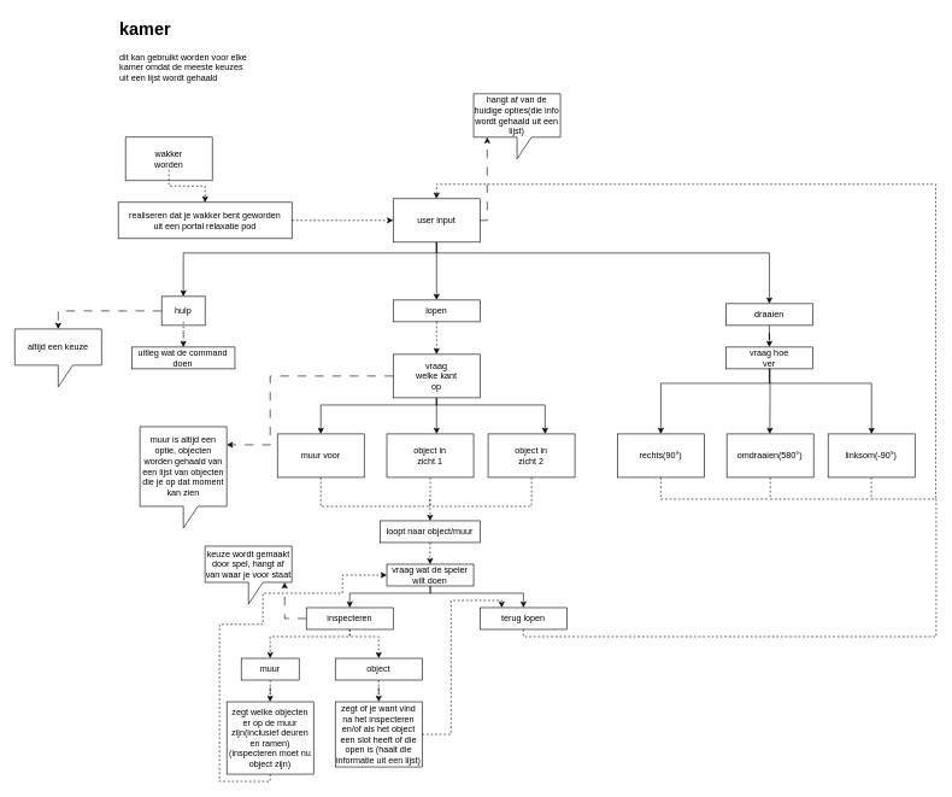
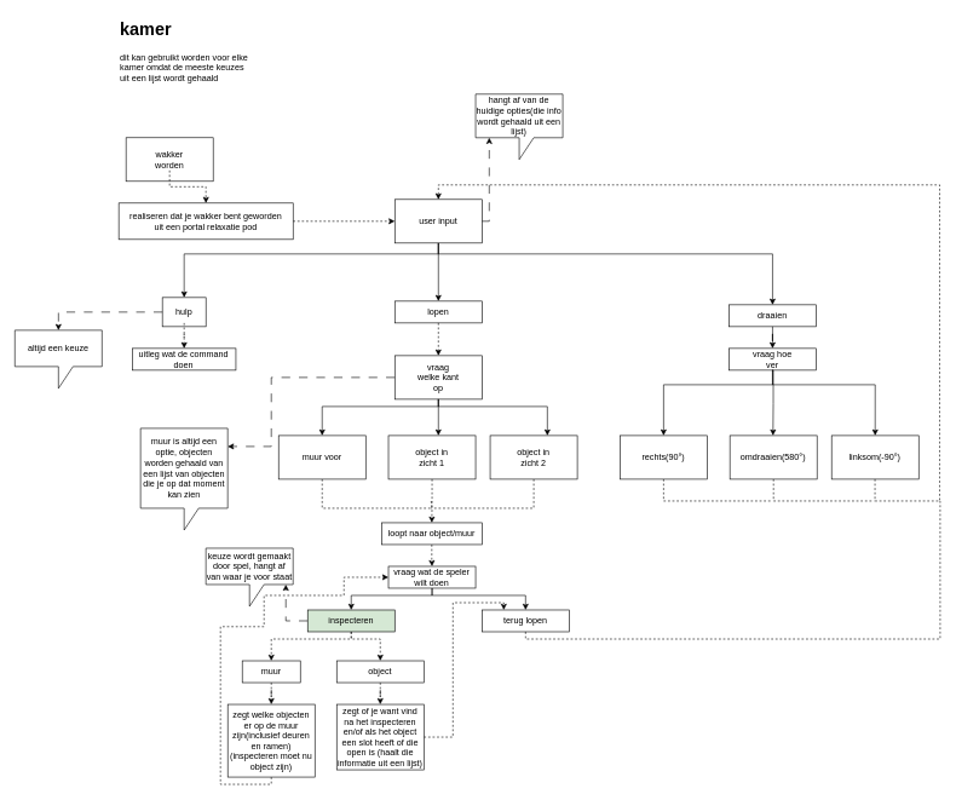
  <mxCell id="0" />
  <mxCell id="1" parent="0" />
  <mxCell id="2" value="&lt;h1 style=&quot;margin-top: 0px;&quot;&gt;kamer&amp;nbsp;&lt;/h1&gt;&lt;p&gt;dit kan gebruikt worden voor elke kamer omdat de meeste keuzes uit een lijst wordt gehaald&lt;/p&gt;" style="text;html=1;whiteSpace=wrap;overflow=hidden;rounded=0;" vertex="1" parent="1"><mxGeometry x="163" width="180" height="120" as="geometry" y="20" /></mxCell>
  <mxCell id="3" value="" style="group" vertex="1" connectable="0" parent="1"><mxGeometry x="173" y="189" width="120" height="60" as="geometry" /></mxCell>
  <mxCell id="4" value="" style="rounded=0;whiteSpace=wrap;html=1;" vertex="1" parent="3"><mxGeometry width="120" height="60" as="geometry" /></mxCell>
  <mxCell id="5" value="wakker worden" style="text;html=1;align=center;verticalAlign=middle;whiteSpace=wrap;rounded=0;" vertex="1" parent="3"><mxGeometry x="30" y="15" width="60" height="30" as="geometry" /></mxCell>
  <mxCell id="6" value="" style="group" vertex="1" connectable="0" parent="1"><mxGeometry x="163" y="279" width="240" height="50" as="geometry" /></mxCell>
  <mxCell id="7" value="" style="rounded=0;whiteSpace=wrap;html=1;" vertex="1" parent="6"><mxGeometry width="240" height="50" as="geometry" /></mxCell>
  <mxCell id="8" value="realiseren dat je wakker bent geworden uit een portal relaxatie pod" style="text;html=1;align=center;verticalAlign=middle;whiteSpace=wrap;rounded=0;" vertex="1" parent="6"><mxGeometry x="10" y="10" width="220" height="30" as="geometry" /></mxCell>
  <mxCell id="9" style="edgeStyle=orthogonalEdgeStyle;rounded=0;orthogonalLoop=1;jettySize=auto;html=1;entryX=0.5;entryY=0;entryDx=0;entryDy=0;" edge="1" parent="1" source="25" target="12"><mxGeometry relative="1" as="geometry"><Array as="points"><mxPoint x="603" y="349" /><mxPoint x="253" y="349" /></Array></mxGeometry></mxCell>
  <mxCell id="10" style="edgeStyle=orthogonalEdgeStyle;rounded=0;orthogonalLoop=1;jettySize=auto;html=1;entryX=0.5;entryY=0;entryDx=0;entryDy=0;" edge="1" parent="1" source="25" target="19"><mxGeometry relative="1" as="geometry" /></mxCell>
  <mxCell id="11" value="" style="group" vertex="1" connectable="0" parent="1"><mxGeometry x="223" y="409" width="60" height="40" as="geometry" /></mxCell>
  <mxCell id="12" value="" style="rounded=0;whiteSpace=wrap;html=1;" vertex="1" parent="11"><mxGeometry width="60" height="40" as="geometry" /></mxCell>
  <mxCell id="13" value="hulp" style="text;html=1;align=center;verticalAlign=middle;whiteSpace=wrap;rounded=0;" vertex="1" parent="11"><mxGeometry y="5" width="60" height="30" as="geometry" /></mxCell>
  <mxCell id="14" value="" style="group" vertex="1" connectable="0" parent="1"><mxGeometry x="181.75" y="479" width="142.5" height="30" as="geometry" /></mxCell>
  <mxCell id="15" value="" style="rounded=0;whiteSpace=wrap;html=1;" vertex="1" parent="14"><mxGeometry width="142.5" height="30" as="geometry" /></mxCell>
  <mxCell id="16" value="uitleg wat de command doen" style="text;html=1;align=center;verticalAlign=middle;whiteSpace=wrap;rounded=0;" vertex="1" parent="14"><mxGeometry x="4.69" width="133.12" height="30" as="geometry" /></mxCell>
  <mxCell id="17" value="" style="group" vertex="1" connectable="0" parent="1"><mxGeometry x="543" y="414" width="120" height="30" as="geometry" /></mxCell>
  <mxCell id="18" value="" style="rounded=0;whiteSpace=wrap;html=1;" vertex="1" parent="17"><mxGeometry width="120" height="30" as="geometry" /></mxCell>
  <mxCell id="19" value="lopen" style="text;html=1;align=center;verticalAlign=middle;whiteSpace=wrap;rounded=0;" vertex="1" parent="17"><mxGeometry x="30" width="60" height="30" as="geometry" /></mxCell>
  <mxCell id="20" style="edgeStyle=orthogonalEdgeStyle;rounded=0;orthogonalLoop=1;jettySize=auto;html=1;dashed=1;" edge="1" parent="1" source="19" target="22"><mxGeometry relative="1" as="geometry" /></mxCell>
  <mxCell id="21" value="" style="group" vertex="1" connectable="0" parent="1"><mxGeometry x="543" y="489" width="120" height="60" as="geometry" /></mxCell>
  <mxCell id="22" value="" style="rounded=0;whiteSpace=wrap;html=1;" vertex="1" parent="21"><mxGeometry width="120" height="60" as="geometry" /></mxCell>
  <mxCell id="23" value="vraag welke kant op" style="text;html=1;align=center;verticalAlign=middle;whiteSpace=wrap;rounded=0;" vertex="1" parent="21"><mxGeometry x="30" y="15" width="60" height="30" as="geometry" /></mxCell>
  <mxCell id="24" value="" style="group" vertex="1" connectable="0" parent="1"><mxGeometry x="543" y="274" width="120" height="60" as="geometry" /></mxCell>
  <mxCell id="25" value="" style="rounded=0;whiteSpace=wrap;html=1;" vertex="1" parent="24"><mxGeometry width="120" height="60" as="geometry" /></mxCell>
  <mxCell id="26" value="user input" style="text;html=1;align=center;verticalAlign=middle;whiteSpace=wrap;rounded=0;" vertex="1" parent="24"><mxGeometry x="30" y="15" width="60" height="30" as="geometry" /></mxCell>
  <mxCell id="27" style="edgeStyle=orthogonalEdgeStyle;rounded=0;orthogonalLoop=1;jettySize=auto;html=1;dashed=1;" edge="1" parent="1" source="7" target="25"><mxGeometry relative="1" as="geometry" /></mxCell>
  <mxCell id="28" style="edgeStyle=orthogonalEdgeStyle;rounded=0;orthogonalLoop=1;jettySize=auto;html=1;" edge="1" parent="1" source="22" target="31"><mxGeometry relative="1" as="geometry"><mxPoint x="223" y="589" as="targetPoint" /><Array as="points"><mxPoint x="603" y="559" /></Array></mxGeometry></mxCell>
  <mxCell id="29" value="" style="group" vertex="1" connectable="0" parent="1"><mxGeometry x="383" y="599" width="120" height="60" as="geometry" /></mxCell>
  <mxCell id="30" style="edgeStyle=orthogonalEdgeStyle;rounded=0;orthogonalLoop=1;jettySize=auto;html=1;dashed=1;endArrow=none;endFill=0;" edge="1" parent="29" source="31"><mxGeometry relative="1" as="geometry"><mxPoint x="210.0" y="90" as="targetPoint" /><Array as="points"><mxPoint x="60" y="100" /><mxPoint x="211" y="100" /><mxPoint x="211" y="90" /></Array></mxGeometry></mxCell>
  <mxCell id="31" value="" style="rounded=0;whiteSpace=wrap;html=1;" vertex="1" parent="29"><mxGeometry width="120" height="60" as="geometry" /></mxCell>
  <mxCell id="32" value="muur voor" style="text;html=1;align=center;verticalAlign=middle;whiteSpace=wrap;rounded=0;" vertex="1" parent="29"><mxGeometry x="30.0" y="15" width="60" height="30" as="geometry" /></mxCell>
  <mxCell id="33" value="" style="group" vertex="1" connectable="0" parent="1"><mxGeometry x="534.25" y="599" width="120" height="60" as="geometry" /></mxCell>
  <mxCell id="34" value="" style="rounded=0;whiteSpace=wrap;html=1;" vertex="1" parent="33"><mxGeometry width="120" height="60" as="geometry" /></mxCell>
  <mxCell id="35" value="object in zicht 1" style="text;html=1;align=center;verticalAlign=middle;whiteSpace=wrap;rounded=0;" vertex="1" parent="33"><mxGeometry x="30.0" y="15" width="60" height="30" as="geometry" /></mxCell>
  <mxCell id="36" value="" style="group" vertex="1" connectable="0" parent="1"><mxGeometry x="674.25" y="599" width="120" height="60" as="geometry" /></mxCell>
  <mxCell id="37" style="edgeStyle=orthogonalEdgeStyle;rounded=0;orthogonalLoop=1;jettySize=auto;html=1;dashed=1;endArrow=none;endFill=0;" edge="1" parent="36" source="38"><mxGeometry relative="1" as="geometry"><mxPoint x="-81.25" y="100" as="targetPoint" /><Array as="points"><mxPoint x="60" y="100" /></Array></mxGeometry></mxCell>
  <mxCell id="38" value="" style="rounded=0;whiteSpace=wrap;html=1;" vertex="1" parent="36"><mxGeometry width="120" height="60" as="geometry" /></mxCell>
  <mxCell id="39" value="object in zicht 2" style="text;html=1;align=center;verticalAlign=middle;whiteSpace=wrap;rounded=0;" vertex="1" parent="36"><mxGeometry x="30.0" y="15" width="60" height="30" as="geometry" /></mxCell>
  <mxCell id="40" style="edgeStyle=orthogonalEdgeStyle;rounded=0;orthogonalLoop=1;jettySize=auto;html=1;" edge="1" parent="1" source="22"><mxGeometry relative="1" as="geometry"><mxPoint x="603" y="599" as="targetPoint" /><Array as="points"><mxPoint x="603" y="599" /></Array></mxGeometry></mxCell>
  <mxCell id="41" style="edgeStyle=orthogonalEdgeStyle;rounded=0;orthogonalLoop=1;jettySize=auto;html=1;" edge="1" parent="1" source="22" target="38"><mxGeometry relative="1" as="geometry"><Array as="points"><mxPoint x="603" y="559" /><mxPoint x="753" y="559" /></Array></mxGeometry></mxCell>
  <mxCell id="42" value="" style="group" vertex="1" connectable="0" parent="1"><mxGeometry x="1003" y="419" width="120" height="30" as="geometry" /></mxCell>
  <mxCell id="43" value="" style="rounded=0;whiteSpace=wrap;html=1;" vertex="1" parent="42"><mxGeometry width="120" height="30" as="geometry" /></mxCell>
  <mxCell id="44" value="draaien" style="text;html=1;align=center;verticalAlign=middle;whiteSpace=wrap;rounded=0;" vertex="1" parent="42"><mxGeometry x="30" width="60" height="30" as="geometry" /></mxCell>
  <mxCell id="45" style="edgeStyle=orthogonalEdgeStyle;rounded=0;orthogonalLoop=1;jettySize=auto;html=1;entryX=0.5;entryY=0;entryDx=0;entryDy=0;" edge="1" parent="1" source="25" target="44"><mxGeometry relative="1" as="geometry"><Array as="points"><mxPoint x="603" y="349" /><mxPoint x="1063" y="349" /></Array></mxGeometry></mxCell>
  <mxCell id="46" value="" style="group" vertex="1" connectable="0" parent="1"><mxGeometry x="1003" y="479" width="120" height="30" as="geometry" /></mxCell>
  <mxCell id="47" value="" style="whiteSpace=wrap;html=1;" vertex="1" parent="46"><mxGeometry width="120" height="30" as="geometry" /></mxCell>
  <mxCell id="48" value="vraag hoe ver" style="text;html=1;align=center;verticalAlign=middle;whiteSpace=wrap;rounded=0;" vertex="1" parent="46"><mxGeometry x="30" width="60" height="30" as="geometry" /></mxCell>
  <mxCell id="49" value="" style="group" vertex="1" connectable="0" parent="1"><mxGeometry x="853" y="599" width="120" height="60" as="geometry" /></mxCell>
  <mxCell id="50" style="edgeStyle=orthogonalEdgeStyle;rounded=0;orthogonalLoop=1;jettySize=auto;html=1;endArrow=none;endFill=0;dashed=1;" edge="1" parent="49" source="51"><mxGeometry relative="1" as="geometry"><mxPoint x="210.0" y="90" as="targetPoint" /><Array as="points"><mxPoint x="60" y="90" /></Array></mxGeometry></mxCell>
  <mxCell id="51" value="" style="rounded=0;whiteSpace=wrap;html=1;" vertex="1" parent="49"><mxGeometry width="120" height="60" as="geometry" /></mxCell>
  <mxCell id="52" value="rechts(90°)" style="text;html=1;align=center;verticalAlign=middle;whiteSpace=wrap;rounded=0;" vertex="1" parent="49"><mxGeometry x="30.0" y="15" width="60" height="30" as="geometry" /></mxCell>
  <mxCell id="53" value="" style="group" vertex="1" connectable="0" parent="1"><mxGeometry x="1004.25" y="599" width="120" height="60" as="geometry" /></mxCell>
  <mxCell id="54" style="edgeStyle=orthogonalEdgeStyle;rounded=0;orthogonalLoop=1;jettySize=auto;html=1;endArrow=none;endFill=0;dashed=1;" edge="1" parent="53" source="55"><mxGeometry relative="1" as="geometry"><mxPoint x="198.75" y="90" as="targetPoint" /><Array as="points"><mxPoint x="60" y="90" /></Array></mxGeometry></mxCell>
  <mxCell id="55" value="" style="rounded=0;whiteSpace=wrap;html=1;" vertex="1" parent="53"><mxGeometry width="120" height="60" as="geometry" /></mxCell>
  <mxCell id="56" value="omdraaien(580°)" style="text;html=1;align=center;verticalAlign=middle;whiteSpace=wrap;rounded=0;" vertex="1" parent="53"><mxGeometry x="30.0" y="15" width="60" height="30" as="geometry" /></mxCell>
  <mxCell id="57" value="" style="group" vertex="1" connectable="0" parent="1"><mxGeometry x="1144.25" y="599" width="120" height="60" as="geometry" /></mxCell>
  <mxCell id="58" value="" style="rounded=0;whiteSpace=wrap;html=1;" vertex="1" parent="57"><mxGeometry width="120" height="60" as="geometry" /></mxCell>
  <mxCell id="59" value="linksom(-90°)" style="text;html=1;align=center;verticalAlign=middle;whiteSpace=wrap;rounded=0;" vertex="1" parent="57"><mxGeometry x="30.0" y="15" width="60" height="30" as="geometry" /></mxCell>
  <mxCell id="60" style="edgeStyle=orthogonalEdgeStyle;rounded=0;orthogonalLoop=1;jettySize=auto;html=1;entryX=0.5;entryY=0;entryDx=0;entryDy=0;" edge="1" parent="1" source="48" target="51"><mxGeometry relative="1" as="geometry"><Array as="points"><mxPoint x="1063" y="529" /><mxPoint x="913" y="529" /></Array></mxGeometry></mxCell>
  <mxCell id="61" style="edgeStyle=orthogonalEdgeStyle;rounded=0;orthogonalLoop=1;jettySize=auto;html=1;" edge="1" parent="1"><mxGeometry relative="1" as="geometry"><mxPoint x="1062.374" y="509" as="sourcePoint" /><mxPoint x="1063.616" y="599" as="targetPoint" /><Array as="points"><mxPoint x="1064" y="509" /><mxPoint x="1064" y="555" /></Array></mxGeometry></mxCell>
  <mxCell id="62" style="edgeStyle=orthogonalEdgeStyle;rounded=0;orthogonalLoop=1;jettySize=auto;html=1;entryX=0.5;entryY=0;entryDx=0;entryDy=0;" edge="1" parent="1" source="48" target="58"><mxGeometry relative="1" as="geometry"><Array as="points"><mxPoint x="1063" y="529" /><mxPoint x="1204" y="529" /></Array></mxGeometry></mxCell>
  <mxCell id="63" style="edgeStyle=orthogonalEdgeStyle;rounded=0;orthogonalLoop=1;jettySize=auto;html=1;entryX=0.5;entryY=0;entryDx=0;entryDy=0;dashed=1;" edge="1" parent="1" target="25"><mxGeometry relative="1" as="geometry"><mxPoint x="1204" y="659" as="sourcePoint" /><Array as="points"><mxPoint x="1204" y="689" /><mxPoint x="1293" y="689" /><mxPoint x="1293" y="254" /><mxPoint x="603" y="254" /></Array></mxGeometry></mxCell>
  <mxCell id="64" style="edgeStyle=orthogonalEdgeStyle;rounded=0;orthogonalLoop=1;jettySize=auto;html=1;entryX=0.5;entryY=0;entryDx=0;entryDy=0;dashed=1;" edge="1" parent="1" source="5" target="7"><mxGeometry relative="1" as="geometry" /></mxCell>
  <mxCell id="65" style="edgeStyle=orthogonalEdgeStyle;rounded=0;orthogonalLoop=1;jettySize=auto;html=1;entryX=0.5;entryY=0;entryDx=0;entryDy=0;dashed=0;" edge="1" parent="1" source="44" target="48"><mxGeometry relative="1" as="geometry" /></mxCell>
  <mxCell id="66" style="edgeStyle=orthogonalEdgeStyle;rounded=0;orthogonalLoop=1;jettySize=auto;html=1;entryX=0.5;entryY=0;entryDx=0;entryDy=0;dashed=1;" edge="1" parent="1" source="13" target="16"><mxGeometry relative="1" as="geometry" /></mxCell>
  <mxCell id="67" style="edgeStyle=orthogonalEdgeStyle;rounded=0;orthogonalLoop=1;jettySize=auto;html=1;entryX=0.5;entryY=0;entryDx=0;entryDy=0;dashed=1;" edge="1" parent="1" source="68" target="76"><mxGeometry relative="1" as="geometry" /></mxCell>
  <mxCell id="68" value="loopt naar object/muur" style="rounded=0;whiteSpace=wrap;html=1;" vertex="1" parent="1"><mxGeometry x="524.88" y="719" width="138.12" height="30" as="geometry" /></mxCell>
  <mxCell id="69" style="edgeStyle=orthogonalEdgeStyle;rounded=0;orthogonalLoop=1;jettySize=auto;html=1;entryX=0.5;entryY=0;entryDx=0;entryDy=0;dashed=1;" edge="1" parent="1" source="34" target="68"><mxGeometry relative="1" as="geometry" /></mxCell>
  <mxCell id="70" value="altijd een keuze" style="shape=callout;whiteSpace=wrap;html=1;perimeter=calloutPerimeter;" vertex="1" parent="1"><mxGeometry x="20" y="454" width="120" height="80" as="geometry" /></mxCell>
  <mxCell id="71" style="edgeStyle=orthogonalEdgeStyle;rounded=0;orthogonalLoop=1;jettySize=auto;html=1;entryX=0.5;entryY=0;entryDx=0;entryDy=0;entryPerimeter=0;dashed=1;dashPattern=12 12;" edge="1" parent="1" source="13" target="70"><mxGeometry relative="1" as="geometry" /></mxCell>
  <mxCell id="72" value="muur is altijd een optie, objecten worden gehaald van een lijst van objecten die je op dat moment kan zien" style="shape=callout;whiteSpace=wrap;html=1;perimeter=calloutPerimeter;" vertex="1" parent="1"><mxGeometry x="193" y="589" width="120" height="140" as="geometry" /></mxCell>
  <mxCell id="73" style="edgeStyle=orthogonalEdgeStyle;rounded=0;orthogonalLoop=1;jettySize=auto;html=1;entryX=0;entryY=0;entryDx=120;entryDy=25;entryPerimeter=0;dashed=1;dashPattern=12 12;" edge="1" parent="1" source="22" target="72"><mxGeometry relative="1" as="geometry"><Array as="points"><mxPoint x="373" y="519" /><mxPoint x="373" y="614" /></Array></mxGeometry></mxCell>
  <mxCell id="74" style="edgeStyle=orthogonalEdgeStyle;rounded=0;orthogonalLoop=1;jettySize=auto;html=1;entryX=0.5;entryY=0;entryDx=0;entryDy=0;" edge="1" parent="1" source="76" target="80"><mxGeometry relative="1" as="geometry"><Array as="points"><mxPoint x="594" y="819" /><mxPoint x="483" y="819" /></Array></mxGeometry></mxCell>
  <mxCell id="75" style="edgeStyle=orthogonalEdgeStyle;rounded=0;orthogonalLoop=1;jettySize=auto;html=1;entryX=0.5;entryY=0;entryDx=0;entryDy=0;" edge="1" parent="1" source="76" target="82"><mxGeometry relative="1" as="geometry"><Array as="points"><mxPoint x="594" y="819" /><mxPoint x="723" y="819" /></Array></mxGeometry></mxCell>
  <mxCell id="76" value="vraag wat de speler wilt doen" style="rounded=0;whiteSpace=wrap;html=1;" vertex="1" parent="1"><mxGeometry x="534.25" y="779" width="120" height="30" as="geometry" /></mxCell>
  <mxCell id="77" value="" style="edgeStyle=orthogonalEdgeStyle;rounded=0;orthogonalLoop=1;jettySize=auto;html=1;dashed=1;" edge="1" parent="1" source="80" target="84"><mxGeometry relative="1" as="geometry"><Array as="points"><mxPoint x="483" y="879" /><mxPoint x="373" y="879" /></Array></mxGeometry></mxCell>
  <mxCell id="78" value="" style="edgeStyle=orthogonalEdgeStyle;rounded=0;orthogonalLoop=1;jettySize=auto;html=1;dashed=1;" edge="1" parent="1" source="80" target="86"><mxGeometry relative="1" as="geometry"><Array as="points"><mxPoint x="483" y="879" /><mxPoint x="523" y="879" /></Array></mxGeometry></mxCell>
  <mxCell id="79" style="edgeStyle=orthogonalEdgeStyle;rounded=0;orthogonalLoop=1;jettySize=auto;html=1;dashed=1;dashPattern=12 12;" edge="1" parent="1" source="80" target="87"><mxGeometry relative="1" as="geometry"><Array as="points"><mxPoint x="393" y="854" /></Array></mxGeometry></mxCell>
- <mxCell id="80" value="inspecteren" style="rounded=0;whiteSpace=wrap;html=1;" vertex="1" parent="1"><mxGeometry x="423" y="839" width="120" height="30" as="geometry" /></mxCell>
+ <mxCell id="80" value="inspecteren" style="rounded=0;whiteSpace=wrap;html=1;fillColor=#d5e8d4;" vertex="1" parent="1"><mxGeometry x="423" y="839" width="120" height="30" as="geometry" /></mxCell>
  <mxCell id="81" style="edgeStyle=orthogonalEdgeStyle;rounded=0;orthogonalLoop=1;jettySize=auto;html=1;dashed=1;endArrow=none;endFill=0;" edge="1" parent="1" source="82"><mxGeometry relative="1" as="geometry"><mxPoint x="1293.667" y="689" as="targetPoint" /><Array as="points"><mxPoint x="723" y="879" /><mxPoint x="1294" y="879" /></Array></mxGeometry></mxCell>
  <mxCell id="82" value="terug lopen" style="rounded=0;whiteSpace=wrap;html=1;" vertex="1" parent="1"><mxGeometry x="663" y="839" width="120" height="30" as="geometry" /></mxCell>
  <mxCell id="83" value="" style="edgeStyle=orthogonalEdgeStyle;rounded=0;orthogonalLoop=1;jettySize=auto;html=1;dashed=1;" edge="1" parent="1" source="84" target="91"><mxGeometry relative="1" as="geometry" /></mxCell>
  <mxCell id="84" value="muur" style="whiteSpace=wrap;html=1;rounded=0;" vertex="1" parent="1"><mxGeometry x="333" y="909" width="80" height="30" as="geometry" /></mxCell>
  <mxCell id="85" style="edgeStyle=orthogonalEdgeStyle;rounded=0;orthogonalLoop=1;jettySize=auto;html=1;entryX=0.5;entryY=0;entryDx=0;entryDy=0;dashed=1;" edge="1" parent="1" source="86" target="89"><mxGeometry relative="1" as="geometry" /></mxCell>
  <mxCell id="86" value="object" style="rounded=0;whiteSpace=wrap;html=1;" vertex="1" parent="1"><mxGeometry x="463" y="909" width="120" height="30" as="geometry" /></mxCell>
  <mxCell id="87" value="keuze wordt gemaakt door spel, hangt af van waar je voor staat" style="shape=callout;whiteSpace=wrap;html=1;perimeter=calloutPerimeter;" vertex="1" parent="1"><mxGeometry x="283" y="754" width="120" height="80" as="geometry" /></mxCell>
  <mxCell id="88" style="edgeStyle=orthogonalEdgeStyle;rounded=0;orthogonalLoop=1;jettySize=auto;html=1;entryX=0.25;entryY=0;entryDx=0;entryDy=0;dashed=1;exitX=1;exitY=0.5;exitDx=0;exitDy=0;" edge="1" parent="1" source="89" target="82"><mxGeometry relative="1" as="geometry"><Array as="points"><mxPoint x="623" y="1014" /><mxPoint x="623" y="829" /><mxPoint x="693" y="829" /></Array></mxGeometry></mxCell>
  <mxCell id="89" value="zegt of je want vind na het inspecteren en/of als het object een slot heeft of die open is (haalt die informatie uit een lijst)" style="rounded=0;whiteSpace=wrap;html=1;" vertex="1" parent="1"><mxGeometry x="463" y="969" width="120" height="90" as="geometry" /></mxCell>
  <mxCell id="90" style="edgeStyle=orthogonalEdgeStyle;rounded=0;orthogonalLoop=1;jettySize=auto;html=1;entryX=0;entryY=0.5;entryDx=0;entryDy=0;dashed=1;exitX=0.5;exitY=1;exitDx=0;exitDy=0;" edge="1" parent="1" source="91" target="76"><mxGeometry relative="1" as="geometry"><Array as="points"><mxPoint x="373" y="1079" /><mxPoint x="303" y="1079" /><mxPoint x="303" y="862" /><mxPoint x="363" y="862" /><mxPoint x="363" y="819" /><mxPoint x="473" y="819" /><mxPoint x="473" y="794" /></Array></mxGeometry></mxCell>
  <mxCell id="91" value="zegt welke objecten er op de muur zijn(inclusief deuren en ramen)(inspecteren moet nu object zijn)" style="whiteSpace=wrap;html=1;rounded=0;" vertex="1" parent="1"><mxGeometry x="313" y="969" width="120" height="100" as="geometry" /></mxCell>
  <mxCell id="92" value="hangt af van de huidige opties(die info wordt gehaald uit een lijst)" style="shape=callout;whiteSpace=wrap;html=1;perimeter=calloutPerimeter;" vertex="1" parent="1"><mxGeometry x="654.25" y="129" width="120" height="90" as="geometry" /></mxCell>
  <mxCell id="93" style="edgeStyle=orthogonalEdgeStyle;rounded=0;orthogonalLoop=1;jettySize=auto;html=1;dashed=1;dashPattern=12 12;" edge="1" parent="1" source="25" target="92"><mxGeometry relative="1" as="geometry"><Array as="points"><mxPoint x="673" y="304" /></Array></mxGeometry></mxCell>
